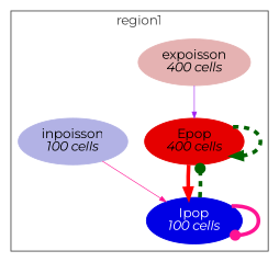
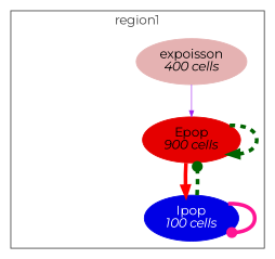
  digraph {
    fontname=Montserrat
    node [fontcolor="#000000" fontname=Montserrat shape=ellipse style=filled]
    edge [arrowhead=normal arrowsize=1 color=darkgreen fontcolor="#e50000" fontname=Montserrat style=bold]
-   n1 [color="#e50000" label=<Epop<br/><i>400 cells</i>>]
+   n1 [color="#e50000" label=<Epop<br/><i>900 cells</i>>]
    n2 [color="#e5b2b2" label=<expoisson<br/><i>400 cells</i>>]
    n3 [color="#0000e5" fontcolor="#ffffff" label=<Ipop<br/><i>100 cells</i>>]
-   n4 [color="#b2b2e5" label=<inpoisson<br/><i>100 cells</i>>]
    subgraph cluster_1 {
      color="#444444"
      fontcolor="#444444"
      label=region1
      n1
      n2
      n3
-     n4
    }
    n1 -> n1 [penwidth=4.1575328614765 style=dashed]
    n1 -> n3 [color=red penwidth=4.137184024266935]
    n2 -> n1 [arrowsize=0.7000000000000005 color=purple fontcolor="#e5b2b2" penwidth=0.7000000000000005]
    n3 -> n1 [arrowhead=dot fontcolor="#0000e5" penwidth=4.2 style=dashed]
    n3 -> n3 [arrowhead=dot color=deeppink fontcolor="#0000e5" penwidth=4.199999999999764]
-   n4 -> n3 [arrowsize=0.7 color=deeppink fontcolor="#b2b2e5" penwidth=0.7]
  }
